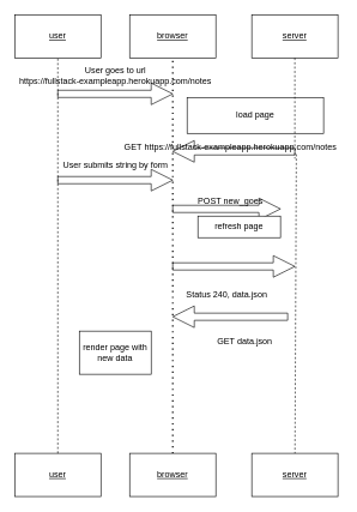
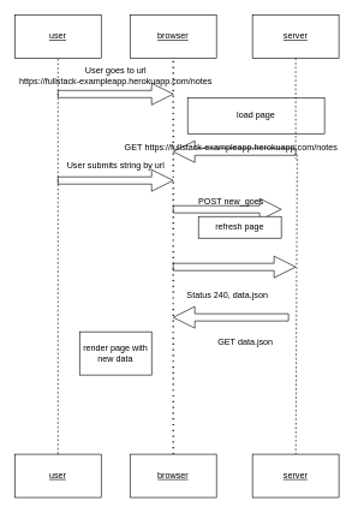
  <mxCell id="0" />
  <mxCell id="1" parent="0" />
  <mxCell id="2" value="&lt;u&gt;user&lt;/u&gt;" style="rounded=0;whiteSpace=wrap;html=1;" vertex="1" parent="1"><mxGeometry x="20" y="20" width="120" height="60" as="geometry" /></mxCell>
  <mxCell id="3" value="&lt;u&gt;browser&lt;/u&gt;" style="rounded=0;whiteSpace=wrap;html=1;" vertex="1" parent="1"><mxGeometry x="180" y="20" width="120" height="60" as="geometry" /></mxCell>
  <mxCell id="4" value="&lt;u&gt;server&lt;/u&gt;" style="rounded=0;whiteSpace=wrap;html=1;" vertex="1" parent="1"><mxGeometry x="350" y="20" width="120" height="60" as="geometry" /></mxCell>
  <mxCell id="5" value="&lt;u&gt;user&lt;/u&gt;" style="rounded=0;whiteSpace=wrap;html=1;" vertex="1" parent="1"><mxGeometry x="20" y="630" width="120" height="60" as="geometry" /></mxCell>
  <mxCell id="6" value="&lt;u&gt;server&lt;/u&gt;" style="rounded=0;whiteSpace=wrap;html=1;" vertex="1" parent="1"><mxGeometry x="350" y="630" width="120" height="60" as="geometry" /></mxCell>
  <mxCell id="7" value="&lt;u&gt;browser&lt;/u&gt;" style="rounded=0;whiteSpace=wrap;html=1;" vertex="1" parent="1"><mxGeometry x="180" y="630" width="120" height="60" as="geometry" /></mxCell>
  <mxCell id="8" value="" style="endArrow=none;dashed=1;html=1;dashPattern=1 3;strokeWidth=2;rounded=0;" edge="1" parent="1" source="7" target="3"><mxGeometry width="50" height="50" relative="1" as="geometry"><mxPoint x="210" y="400" as="sourcePoint" /><mxPoint x="260" y="350" as="targetPoint" /></mxGeometry></mxCell>
  <mxCell id="9" value="" style="endArrow=none;dashed=1;html=1;rounded=0;startArrow=none;exitX=0.797;exitY=0.95;exitDx=0;exitDy=0;exitPerimeter=0;" edge="1" parent="1" source="21" target="6"><mxGeometry width="50" height="50" relative="1" as="geometry"><mxPoint x="210" y="400" as="sourcePoint" /><mxPoint x="260" y="350" as="targetPoint" /></mxGeometry></mxCell>
  <mxCell id="10" value="" style="endArrow=none;dashed=1;html=1;rounded=0;" edge="1" parent="1" source="5" target="2"><mxGeometry width="50" height="50" relative="1" as="geometry"><mxPoint x="210" y="400" as="sourcePoint" /><mxPoint x="260" y="350" as="targetPoint" /></mxGeometry></mxCell>
  <mxCell id="11" value="" style="endArrow=none;html=1;rounded=0;shape=arrow;" edge="1" parent="1"><mxGeometry width="50" height="50" relative="1" as="geometry"><mxPoint x="80" y="130" as="sourcePoint" /><mxPoint x="240" y="130" as="targetPoint" /><Array as="points"><mxPoint x="160" y="130" /></Array></mxGeometry></mxCell>
  <mxCell id="12" value="" style="endArrow=none;html=1;rounded=0;shape=arrow;" edge="1" parent="1"><mxGeometry width="50" height="50" relative="1" as="geometry"><mxPoint x="410" y="210" as="sourcePoint" /><mxPoint x="240" y="210" as="targetPoint" /></mxGeometry></mxCell>
  <mxCell id="13" value="" style="endArrow=none;html=1;rounded=0;strokeColor=default;shape=arrow;" edge="1" parent="1"><mxGeometry width="50" height="50" relative="1" as="geometry"><mxPoint x="240" y="290" as="sourcePoint" /><mxPoint x="390" y="290" as="targetPoint" /></mxGeometry></mxCell>
  <mxCell id="14" value="" style="endArrow=none;html=1;rounded=0;shape=arrow;" edge="1" parent="1"><mxGeometry width="50" height="50" relative="1" as="geometry"><mxPoint x="80" y="250" as="sourcePoint" /><mxPoint x="240" y="250" as="targetPoint" /></mxGeometry></mxCell>
  <mxCell id="15" value="" style="endArrow=none;html=1;rounded=0;shape=arrow;" edge="1" parent="1"><mxGeometry width="50" height="50" relative="1" as="geometry"><mxPoint x="240" y="370" as="sourcePoint" /><mxPoint x="410" y="370" as="targetPoint" /></mxGeometry></mxCell>
  <mxCell id="16" value="User goes to url &lt;br&gt;https://fullstack-exampleapp.herokuapp.com/notes" style="text;html=1;align=center;verticalAlign=middle;resizable=0;points=[];autosize=1;strokeColor=none;fillColor=none;" vertex="1" parent="1"><mxGeometry x="20" y="90" width="280" height="30" as="geometry" /></mxCell>
- <mxCell id="17" value="User submits string by form" style="text;html=1;align=center;verticalAlign=middle;resizable=0;points=[];autosize=1;strokeColor=none;fillColor=none;" vertex="1" parent="1"><mxGeometry x="80" y="220" width="160" height="20" as="geometry" /></mxCell>
+ <mxCell id="17" value="User submits string by url" style="text;html=1;align=center;verticalAlign=middle;resizable=0;points=[];autosize=1;strokeColor=none;fillColor=none;" vertex="1" parent="1"><mxGeometry x="80" y="220" width="160" height="20" as="geometry" /></mxCell>
  <mxCell id="18" value="POST new_goes" style="text;html=1;align=center;verticalAlign=middle;resizable=0;points=[];autosize=1;strokeColor=none;fillColor=none;" vertex="1" parent="1"><mxGeometry x="270" y="270" width="100" height="20" as="geometry" /></mxCell>
  <mxCell id="19" value="GET data.json" style="text;html=1;align=center;verticalAlign=middle;resizable=0;points=[];autosize=1;strokeColor=none;fillColor=none;" vertex="1" parent="1"><mxGeometry x="295" y="465" width="90" height="20" as="geometry" /></mxCell>
  <mxCell id="20" value="load page" style="rounded=0;whiteSpace=wrap;html=1;" vertex="1" parent="1"><mxGeometry x="260" y="135" width="190" height="50" as="geometry" /></mxCell>
  <mxCell id="21" value="GET&amp;nbsp;https://fullstack-exampleapp.herokuapp.com/notes" style="text;html=1;align=center;verticalAlign=middle;resizable=0;points=[];autosize=1;strokeColor=none;fillColor=none;" vertex="1" parent="1"><mxGeometry x="165" y="195" width="310" height="20" as="geometry" /></mxCell>
  <mxCell id="22" value="" style="endArrow=none;dashed=1;html=1;rounded=0;" edge="1" parent="1" source="4"><mxGeometry width="50" height="50" relative="1" as="geometry"><mxPoint x="410" y="80" as="sourcePoint" /><mxPoint x="410" y="220" as="targetPoint" /></mxGeometry></mxCell>
  <mxCell id="23" value="refresh page" style="rounded=0;whiteSpace=wrap;html=1;" vertex="1" parent="1"><mxGeometry x="275" y="300" width="115" height="30" as="geometry" /></mxCell>
  <mxCell id="24" value="" style="endArrow=none;html=1;rounded=0;strokeColor=default;shape=arrow;" edge="1" parent="1"><mxGeometry width="50" height="50" relative="1" as="geometry"><mxPoint x="400" y="440" as="sourcePoint" /><mxPoint x="240" y="440" as="targetPoint" /></mxGeometry></mxCell>
  <mxCell id="25" value="Status 240, data.json" style="text;html=1;align=center;verticalAlign=middle;resizable=0;points=[];autosize=1;strokeColor=none;fillColor=none;" vertex="1" parent="1"><mxGeometry x="250" y="400" width="130" height="20" as="geometry" /></mxCell>
  <mxCell id="26" value="render page with new data" style="rounded=0;whiteSpace=wrap;html=1;" vertex="1" parent="1"><mxGeometry x="110" y="460" width="100" height="60" as="geometry" /></mxCell>
